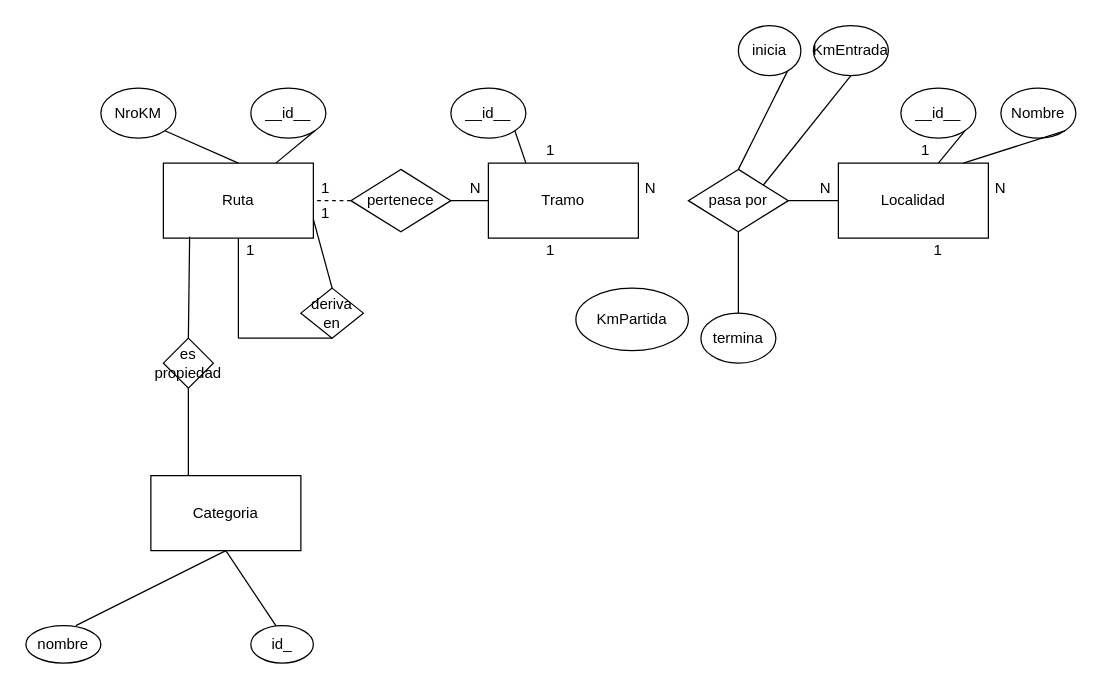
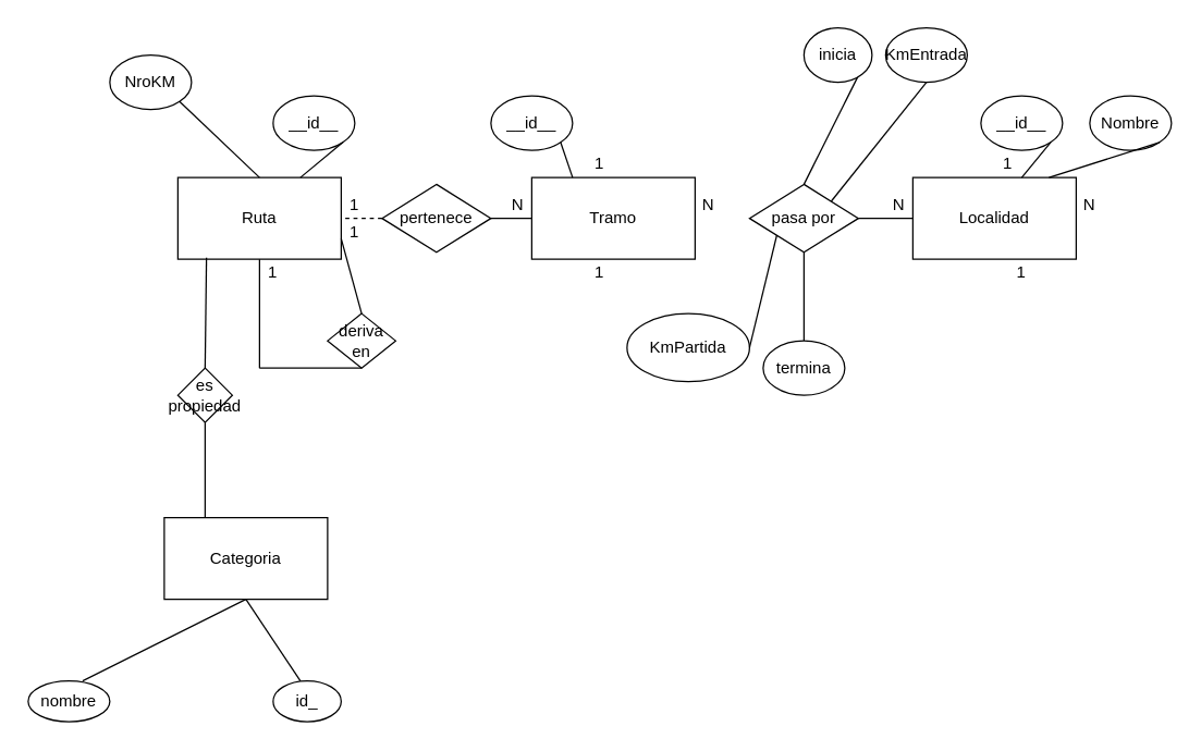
  <mxCell id="0" />
  <mxCell id="1" parent="0" />
  <mxCell id="2" value="Ruta" style="rounded=0;whiteSpace=wrap;html=1;" parent="1" vertex="1"><mxGeometry x="130" y="130" width="120" height="60" as="geometry" /></mxCell>
  <mxCell id="3" value="Tramo" style="rounded=0;whiteSpace=wrap;html=1;" parent="1" vertex="1"><mxGeometry x="390" y="130" width="120" height="60" as="geometry" /></mxCell>
  <mxCell id="4" value="Localidad" style="rounded=0;whiteSpace=wrap;html=1;" parent="1" vertex="1"><mxGeometry x="670" y="130" width="120" height="60" as="geometry" /></mxCell>
  <mxCell id="5" value="pertenece" style="rhombus;whiteSpace=wrap;html=1;" parent="1" vertex="1"><mxGeometry x="280" y="135" width="80" height="50" as="geometry" /></mxCell>
  <mxCell id="6" value="" style="endArrow=none;html=1;rounded=0;exitX=1;exitY=0.5;exitDx=0;exitDy=0;entryX=0;entryY=0.5;entryDx=0;entryDy=0;" parent="1" source="5" target="3" edge="1"><mxGeometry width="50" height="50" relative="1" as="geometry"><mxPoint x="490" y="240" as="sourcePoint" /><mxPoint x="540" y="190" as="targetPoint" /></mxGeometry></mxCell>
  <mxCell id="7" value="" style="endArrow=none;html=1;rounded=0;exitX=0;exitY=0.5;exitDx=0;exitDy=0;entryX=1;entryY=0.5;entryDx=0;entryDy=0;dashed=1;" parent="1" source="5" target="2" edge="1"><mxGeometry width="50" height="50" relative="1" as="geometry"><mxPoint x="490" y="240" as="sourcePoint" /><mxPoint x="540" y="190" as="targetPoint" /></mxGeometry></mxCell>
  <mxCell id="8" value="pasa por" style="rhombus;whiteSpace=wrap;html=1;" parent="1" vertex="1"><mxGeometry x="550" y="135" width="80" height="50" as="geometry" /></mxCell>
  <mxCell id="9" value="" style="endArrow=none;html=1;rounded=0;exitX=1;exitY=0.5;exitDx=0;exitDy=0;entryX=0;entryY=0.5;entryDx=0;entryDy=0;" parent="1" source="8" target="4" edge="1"><mxGeometry width="50" height="50" relative="1" as="geometry"><mxPoint x="490" y="240" as="sourcePoint" /><mxPoint x="540" y="190" as="targetPoint" /></mxGeometry></mxCell>
  <mxCell id="10" value="" style="endArrow=none;html=1;rounded=0;exitX=1;exitY=0.5;exitDx=0;exitDy=0;entryX=0.5;entryY=0;entryDx=0;entryDy=0;" parent="1" target="8" edge="1"><mxGeometry width="50" height="50" relative="1" as="geometry"><mxPoint x="630" y="55" as="sourcePoint" /><mxPoint x="670" y="55" as="targetPoint" /></mxGeometry></mxCell>
  <mxCell id="11" value="" style="endArrow=none;html=1;rounded=0;exitX=0.5;exitY=1;exitDx=0;exitDy=0;" parent="1" source="2" edge="1"><mxGeometry width="50" height="50" relative="1" as="geometry"><mxPoint x="500" y="260" as="sourcePoint" /><mxPoint x="190" y="270" as="targetPoint" /></mxGeometry></mxCell>
  <mxCell id="12" value="Categoria" style="rounded=0;whiteSpace=wrap;html=1;" parent="1" vertex="1"><mxGeometry x="120" y="380" width="120" height="60" as="geometry" /></mxCell>
  <mxCell id="13" value="" style="endArrow=none;html=1;rounded=0;entryX=0.5;entryY=1;entryDx=0;entryDy=0;exitX=0.5;exitY=0;exitDx=0;exitDy=0;" parent="1" target="12" edge="1"><mxGeometry width="50" height="50" relative="1" as="geometry"><mxPoint x="60" y="500" as="sourcePoint" /><mxPoint x="550" y="510" as="targetPoint" /></mxGeometry></mxCell>
  <mxCell id="14" value="" style="endArrow=none;html=1;rounded=0;exitX=0.5;exitY=1;exitDx=0;exitDy=0;entryX=0.5;entryY=0;entryDx=0;entryDy=0;" parent="1" source="12" edge="1"><mxGeometry width="50" height="50" relative="1" as="geometry"><mxPoint x="500" y="360" as="sourcePoint" /><mxPoint x="220" y="500" as="targetPoint" /></mxGeometry></mxCell>
  <mxCell id="15" value="" style="endArrow=none;html=1;rounded=0;entryX=0.175;entryY=0.983;entryDx=0;entryDy=0;entryPerimeter=0;" parent="1" target="2" edge="1"><mxGeometry width="50" height="50" relative="1" as="geometry"><mxPoint x="150" y="270" as="sourcePoint" /><mxPoint x="550" y="310" as="targetPoint" /></mxGeometry></mxCell>
  <mxCell id="16" value="1" style="text;html=1;align=center;verticalAlign=middle;whiteSpace=wrap;rounded=0;" parent="1" vertex="1"><mxGeometry x="250" y="140" width="20" height="20" as="geometry" /></mxCell>
  <mxCell id="17" value="N" style="text;html=1;align=center;verticalAlign=middle;whiteSpace=wrap;rounded=0;" parent="1" vertex="1"><mxGeometry x="370" y="140" width="20" height="20" as="geometry" /></mxCell>
  <mxCell id="18" value="1" style="text;html=1;align=center;verticalAlign=middle;whiteSpace=wrap;rounded=0;" parent="1" vertex="1"><mxGeometry x="430" y="110" width="20" height="20" as="geometry" /></mxCell>
  <mxCell id="19" value="1" style="text;html=1;align=center;verticalAlign=middle;whiteSpace=wrap;rounded=0;" parent="1" vertex="1"><mxGeometry x="730" y="110" width="20" height="20" as="geometry" /></mxCell>
  <mxCell id="20" value="1" style="text;html=1;align=center;verticalAlign=middle;whiteSpace=wrap;rounded=0;" parent="1" vertex="1"><mxGeometry x="430" y="190" width="20" height="20" as="geometry" /></mxCell>
  <mxCell id="21" value="1" style="text;html=1;align=center;verticalAlign=middle;whiteSpace=wrap;rounded=0;" parent="1" vertex="1"><mxGeometry x="740" y="190" width="20" height="20" as="geometry" /></mxCell>
  <mxCell id="22" value="N" style="text;html=1;align=center;verticalAlign=middle;whiteSpace=wrap;rounded=0;" parent="1" vertex="1"><mxGeometry x="510" y="140" width="20" height="20" as="geometry" /></mxCell>
  <mxCell id="23" value="N" style="text;html=1;align=center;verticalAlign=middle;whiteSpace=wrap;rounded=0;" parent="1" vertex="1"><mxGeometry x="650" y="140" width="20" height="20" as="geometry" /></mxCell>
  <mxCell id="24" value="N" style="text;html=1;align=center;verticalAlign=middle;whiteSpace=wrap;rounded=0;" parent="1" vertex="1"><mxGeometry x="790" y="140" width="20" height="20" as="geometry" /></mxCell>
  <mxCell id="25" value="1" style="text;html=1;align=center;verticalAlign=middle;whiteSpace=wrap;rounded=0;" parent="1" vertex="1"><mxGeometry x="190" y="190" width="20" height="20" as="geometry" /></mxCell>
  <mxCell id="26" value="KmEntrada" style="ellipse;whiteSpace=wrap;html=1;" parent="1" vertex="1"><mxGeometry x="650" y="20" width="60" height="40" as="geometry" /></mxCell>
  <mxCell id="27" value="KmPartida" style="ellipse;whiteSpace=wrap;html=1;" parent="1" vertex="1"><mxGeometry x="460" y="230" width="90" height="50" as="geometry" /></mxCell>
  <mxCell id="28" value="" style="endArrow=none;html=1;rounded=0;exitX=0.5;exitY=1;exitDx=0;exitDy=0;entryX=0.5;entryY=0;entryDx=0;entryDy=0;" parent="1" source="8" edge="1"><mxGeometry width="50" height="50" relative="1" as="geometry"><mxPoint x="500" y="270" as="sourcePoint" /><mxPoint x="590" y="250" as="targetPoint" /></mxGeometry></mxCell>
- <mxCell id="29" value="NroKM" style="ellipse;whiteSpace=wrap;html=1;" parent="1" vertex="1"><mxGeometry x="80" y="70" width="60" height="40" as="geometry" /></mxCell>
+ <mxCell id="29" value="NroKM" style="ellipse;whiteSpace=wrap;html=1;" parent="1" vertex="1"><mxGeometry x="80" y="40" width="60" height="40" as="geometry" /></mxCell>
  <mxCell id="30" value="" style="endArrow=none;html=1;rounded=0;entryX=1;entryY=1;entryDx=0;entryDy=0;exitX=0.5;exitY=0;exitDx=0;exitDy=0;" parent="1" source="2" target="29" edge="1"><mxGeometry width="50" height="50" relative="1" as="geometry"><mxPoint x="500" y="170" as="sourcePoint" /><mxPoint x="550" y="120" as="targetPoint" /></mxGeometry></mxCell>
  <mxCell id="31" value="__id__" style="ellipse;whiteSpace=wrap;html=1;" parent="1" vertex="1"><mxGeometry x="360" y="70" width="60" height="40" as="geometry" /></mxCell>
  <mxCell id="32" value="" style="endArrow=none;html=1;rounded=0;entryX=1;entryY=1;entryDx=0;entryDy=0;exitX=0.25;exitY=0;exitDx=0;exitDy=0;" parent="1" source="3" target="31" edge="1"><mxGeometry width="50" height="50" relative="1" as="geometry"><mxPoint x="460" y="130" as="sourcePoint" /><mxPoint x="510" y="80" as="targetPoint" /></mxGeometry></mxCell>
  <mxCell id="33" value="__id__" style="ellipse;whiteSpace=wrap;html=1;" parent="1" vertex="1"><mxGeometry x="720" y="70" width="60" height="40" as="geometry" /></mxCell>
  <mxCell id="34" value="" style="endArrow=none;html=1;rounded=0;entryX=1;entryY=1;entryDx=0;entryDy=0;exitX=0.25;exitY=0;exitDx=0;exitDy=0;" parent="1" target="33" edge="1"><mxGeometry width="50" height="50" relative="1" as="geometry"><mxPoint x="750" y="130" as="sourcePoint" /><mxPoint x="840" y="80" as="targetPoint" /></mxGeometry></mxCell>
  <mxCell id="35" value="Nombre" style="ellipse;whiteSpace=wrap;html=1;" parent="1" vertex="1"><mxGeometry x="800" y="70" width="60" height="40" as="geometry" /></mxCell>
  <mxCell id="36" value="" style="endArrow=none;html=1;rounded=0;entryX=1;entryY=1;entryDx=0;entryDy=0;exitX=0.25;exitY=0;exitDx=0;exitDy=0;" parent="1" target="35" edge="1"><mxGeometry width="50" height="50" relative="1" as="geometry"><mxPoint x="770" y="130" as="sourcePoint" /><mxPoint x="860" y="80" as="targetPoint" /></mxGeometry></mxCell>
  <mxCell id="37" value="__id__" style="ellipse;whiteSpace=wrap;html=1;" parent="1" vertex="1"><mxGeometry x="200" y="70" width="60" height="40" as="geometry" /></mxCell>
  <mxCell id="38" value="" style="endArrow=none;html=1;rounded=0;entryX=1;entryY=1;entryDx=0;entryDy=0;exitX=0.25;exitY=0;exitDx=0;exitDy=0;" parent="1" target="37" edge="1"><mxGeometry width="50" height="50" relative="1" as="geometry"><mxPoint x="220" y="130" as="sourcePoint" /><mxPoint x="310" y="80" as="targetPoint" /></mxGeometry></mxCell>
  <mxCell id="39" value="" style="endArrow=none;html=1;rounded=0;entryX=0.5;entryY=1;entryDx=0;entryDy=0;exitX=1;exitY=0;exitDx=0;exitDy=0;" edge="1" parent="1" source="8" target="26"><mxGeometry width="50" height="50" relative="1" as="geometry"><mxPoint x="540" y="200" as="sourcePoint" /><mxPoint x="590" y="150" as="targetPoint" /></mxGeometry></mxCell>
+ <mxCell id="40" value="" style="endArrow=none;html=1;rounded=0;exitX=1;exitY=0.5;exitDx=0;exitDy=0;entryX=0;entryY=1;entryDx=0;entryDy=0;" edge="1" parent="1" source="27" target="8"><mxGeometry width="50" height="50" relative="1" as="geometry"><mxPoint x="540" y="200" as="sourcePoint" /><mxPoint x="570" y="263" as="targetPoint" /></mxGeometry></mxCell>
  <mxCell id="41" value="" style="endArrow=none;html=1;rounded=0;exitX=1;exitY=0.75;exitDx=0;exitDy=0;" edge="1" parent="1" source="44"><mxGeometry width="50" height="50" relative="1" as="geometry"><mxPoint x="500" y="260" as="sourcePoint" /><mxPoint x="270" y="175" as="targetPoint" /></mxGeometry></mxCell>
  <mxCell id="42" value="" style="endArrow=none;html=1;rounded=0;entryX=0.5;entryY=1;entryDx=0;entryDy=0;" edge="1" parent="1" target="50"><mxGeometry width="50" height="50" relative="1" as="geometry"><mxPoint x="190" y="270" as="sourcePoint" /><mxPoint x="260" y="270" as="targetPoint" /></mxGeometry></mxCell>
  <mxCell id="43" value="" style="endArrow=none;html=1;rounded=0;exitX=1;exitY=0.75;exitDx=0;exitDy=0;" edge="1" parent="1" source="2" target="44"><mxGeometry width="50" height="50" relative="1" as="geometry"><mxPoint x="250" y="175" as="sourcePoint" /><mxPoint x="270" y="175" as="targetPoint" /></mxGeometry></mxCell>
  <mxCell id="44" value="1" style="text;html=1;align=center;verticalAlign=middle;whiteSpace=wrap;rounded=0;" vertex="1" parent="1"><mxGeometry x="250" y="160" width="20" height="20" as="geometry" /></mxCell>
  <mxCell id="45" value="" style="endArrow=none;html=1;rounded=0;exitX=1;exitY=0.75;exitDx=0;exitDy=0;entryX=0.5;entryY=0;entryDx=0;entryDy=0;" edge="1" parent="1" source="2" target="50"><mxGeometry width="50" height="50" relative="1" as="geometry"><mxPoint x="380" y="250" as="sourcePoint" /><mxPoint x="270" y="190" as="targetPoint" /></mxGeometry></mxCell>
  <mxCell id="46" value="es propiedad" style="rhombus;whiteSpace=wrap;html=1;" vertex="1" parent="1"><mxGeometry x="130" y="270" width="40" height="40" as="geometry" /></mxCell>
  <mxCell id="47" value="" style="endArrow=none;html=1;rounded=0;exitX=0.5;exitY=1;exitDx=0;exitDy=0;entryX=0.25;entryY=0;entryDx=0;entryDy=0;" edge="1" parent="1" source="46" target="12"><mxGeometry width="50" height="50" relative="1" as="geometry"><mxPoint x="350" y="330" as="sourcePoint" /><mxPoint x="400" y="280" as="targetPoint" /></mxGeometry></mxCell>
  <mxCell id="48" value="id_" style="ellipse;whiteSpace=wrap;html=1;" vertex="1" parent="1"><mxGeometry x="200" y="500" width="50" height="30" as="geometry" /></mxCell>
  <mxCell id="49" value="nombre" style="ellipse;whiteSpace=wrap;html=1;" vertex="1" parent="1"><mxGeometry x="20" y="500" width="60" height="30" as="geometry" /></mxCell>
  <mxCell id="50" value="deriva en" style="rhombus;whiteSpace=wrap;html=1;" vertex="1" parent="1"><mxGeometry x="240" y="230" width="50" height="40" as="geometry" /></mxCell>
  <mxCell id="51" value="inicia" style="ellipse;whiteSpace=wrap;html=1;" vertex="1" parent="1"><mxGeometry x="590" y="20" width="50" height="40" as="geometry" /></mxCell>
  <mxCell id="52" value="termina" style="ellipse;whiteSpace=wrap;html=1;" vertex="1" parent="1"><mxGeometry x="560" y="250" width="60" height="40" as="geometry" /></mxCell>
